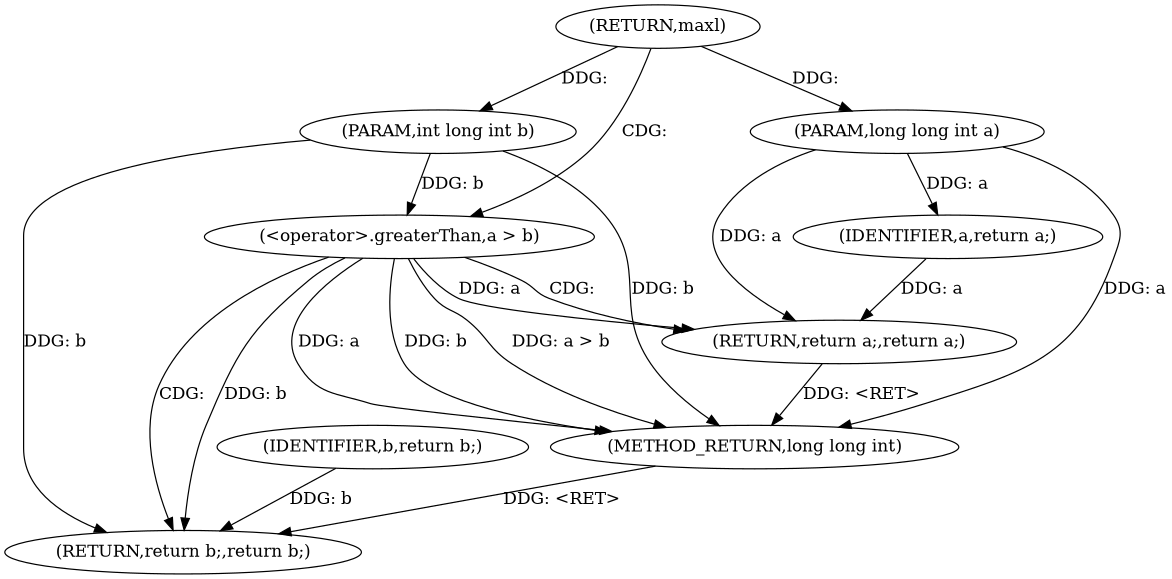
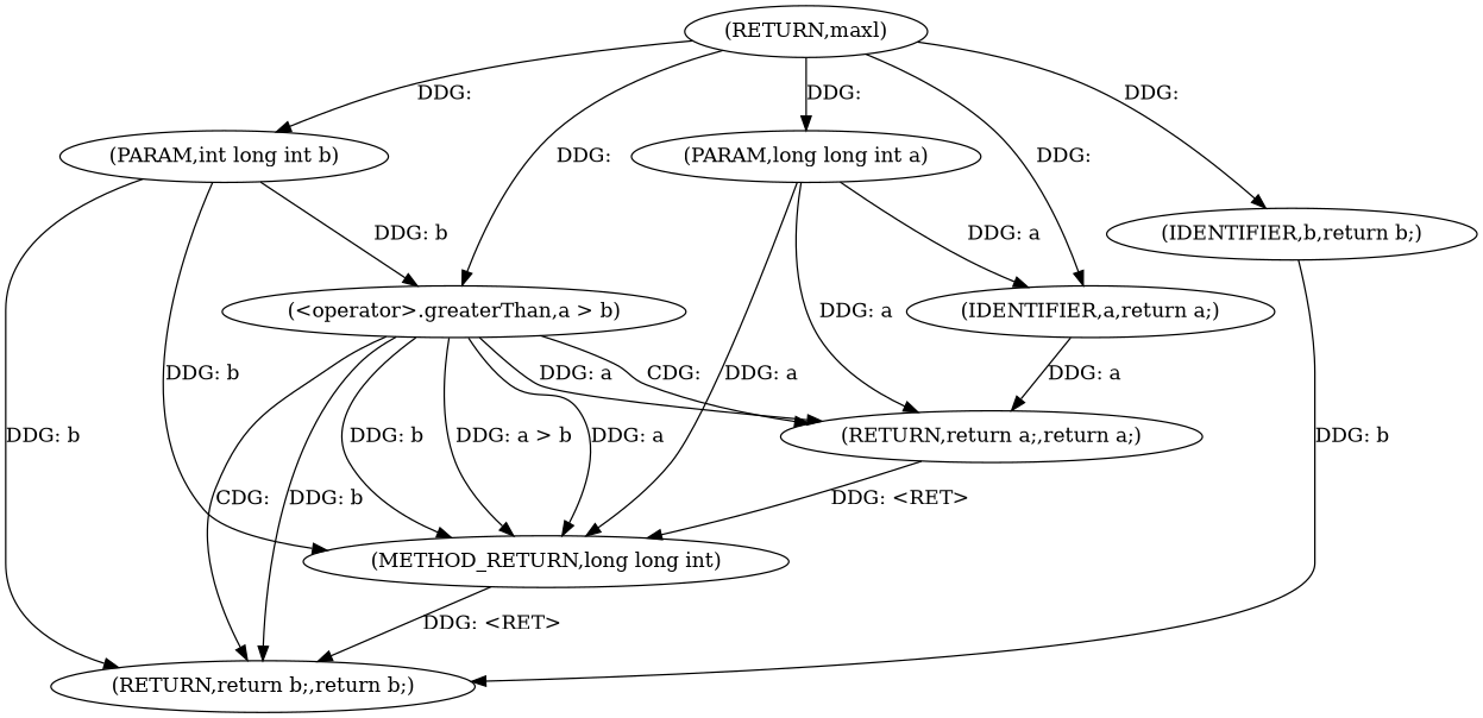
  digraph {
    n1 [label="(RETURN,maxl)"]
    n2 [label="(PARAM,long long int a)"]
    n3 [label="(PARAM,int long int b)"]
    n4 [label="(<operator>.greaterThan,a > b)"]
    n5 [label="(IDENTIFIER,b,return b;)"]
    n6 [label="(IDENTIFIER,a,return a;)"]
    n7 [label="(METHOD_RETURN,long long int)"]
    n8 [label="(RETURN,return a;,return a;)"]
    n9 [label="(RETURN,return b;,return b;)"]
    n1 -> n2 [label="DDG: "]
    n1 -> n3 [label="DDG: "]
-   n1 -> n4 [label="CDG: "]
+   n1 -> n4 [label="DDG: "]
+   n1 -> n5 [label="DDG: "]
+   n1 -> n6 [label="DDG: "]
    n2 -> n6 [label="DDG: a"]
    n2 -> n7 [label="DDG: a"]
    n2 -> n8 [label="DDG: a"]
    n3 -> n4 [label="DDG: b"]
    n3 -> n7 [label="DDG: b"]
    n3 -> n9 [label="DDG: b"]
    n4 -> n7 [label="DDG: a"]
    n4 -> n7 [label="DDG: b"]
    n4 -> n7 [label="DDG: a > b"]
    n4 -> n8 [label="DDG: a"]
    n4 -> n8 [label="CDG: "]
    n4 -> n9 [label="DDG: b"]
    n4 -> n9 [label="CDG: "]
    n5 -> n9 [label="DDG: b"]
    n6 -> n8 [label="DDG: a"]
    n7 -> n9 [label="DDG: <RET>"]
    n8 -> n7 [label="DDG: <RET>"]
  }
